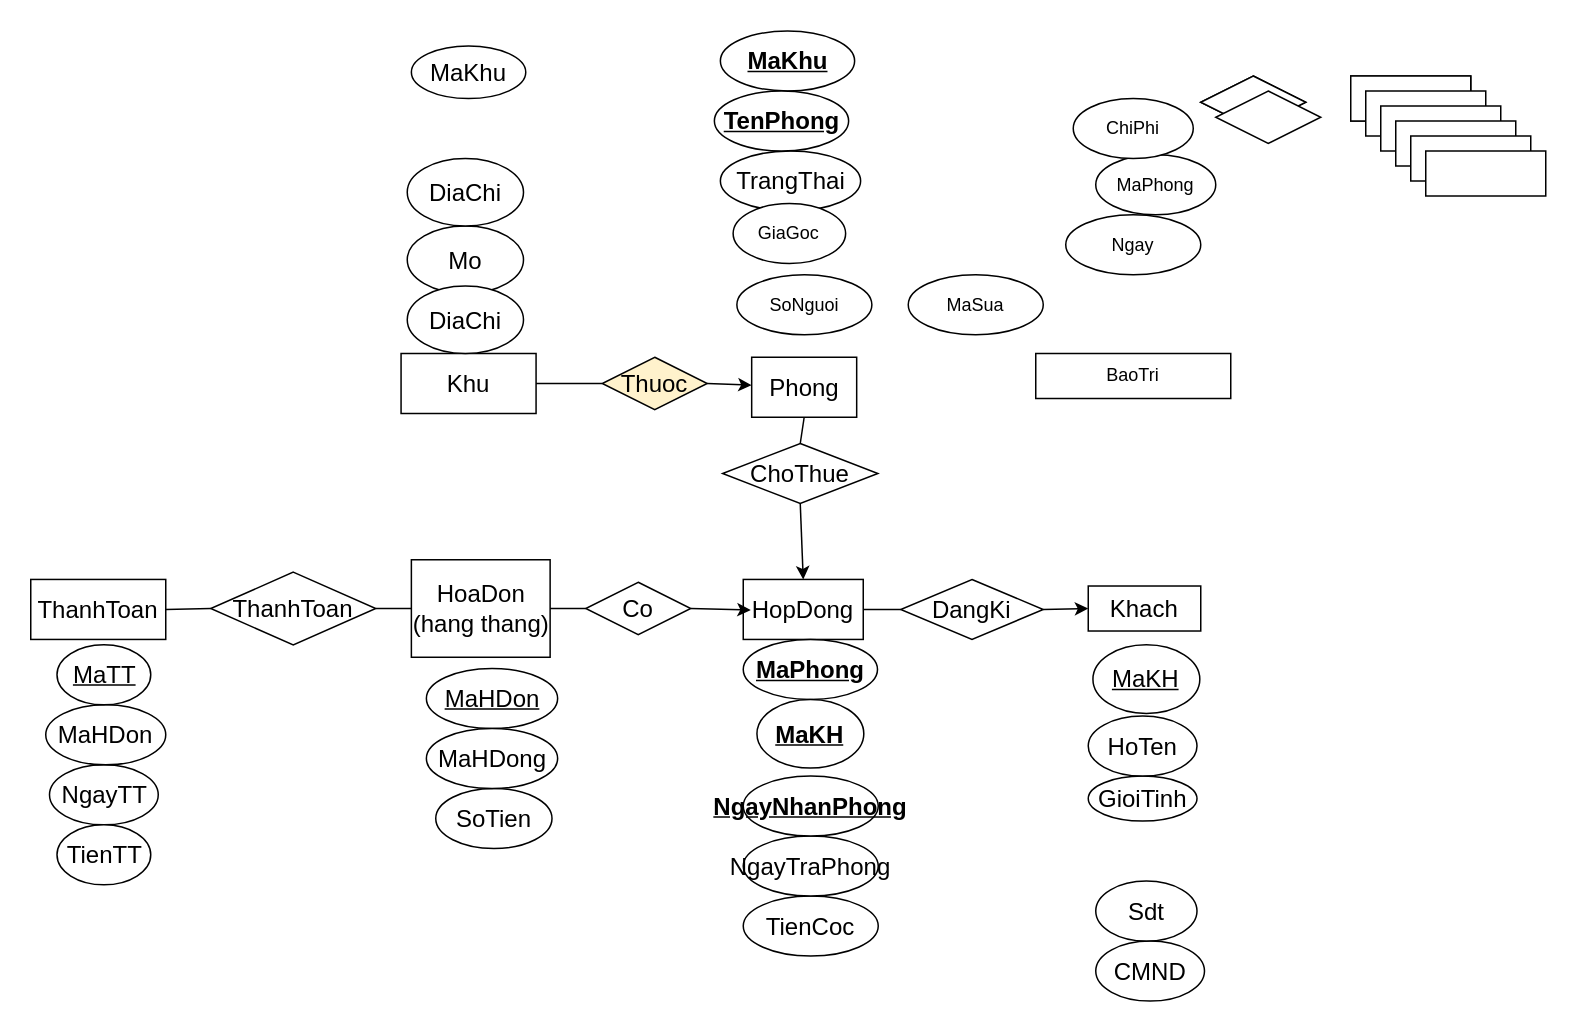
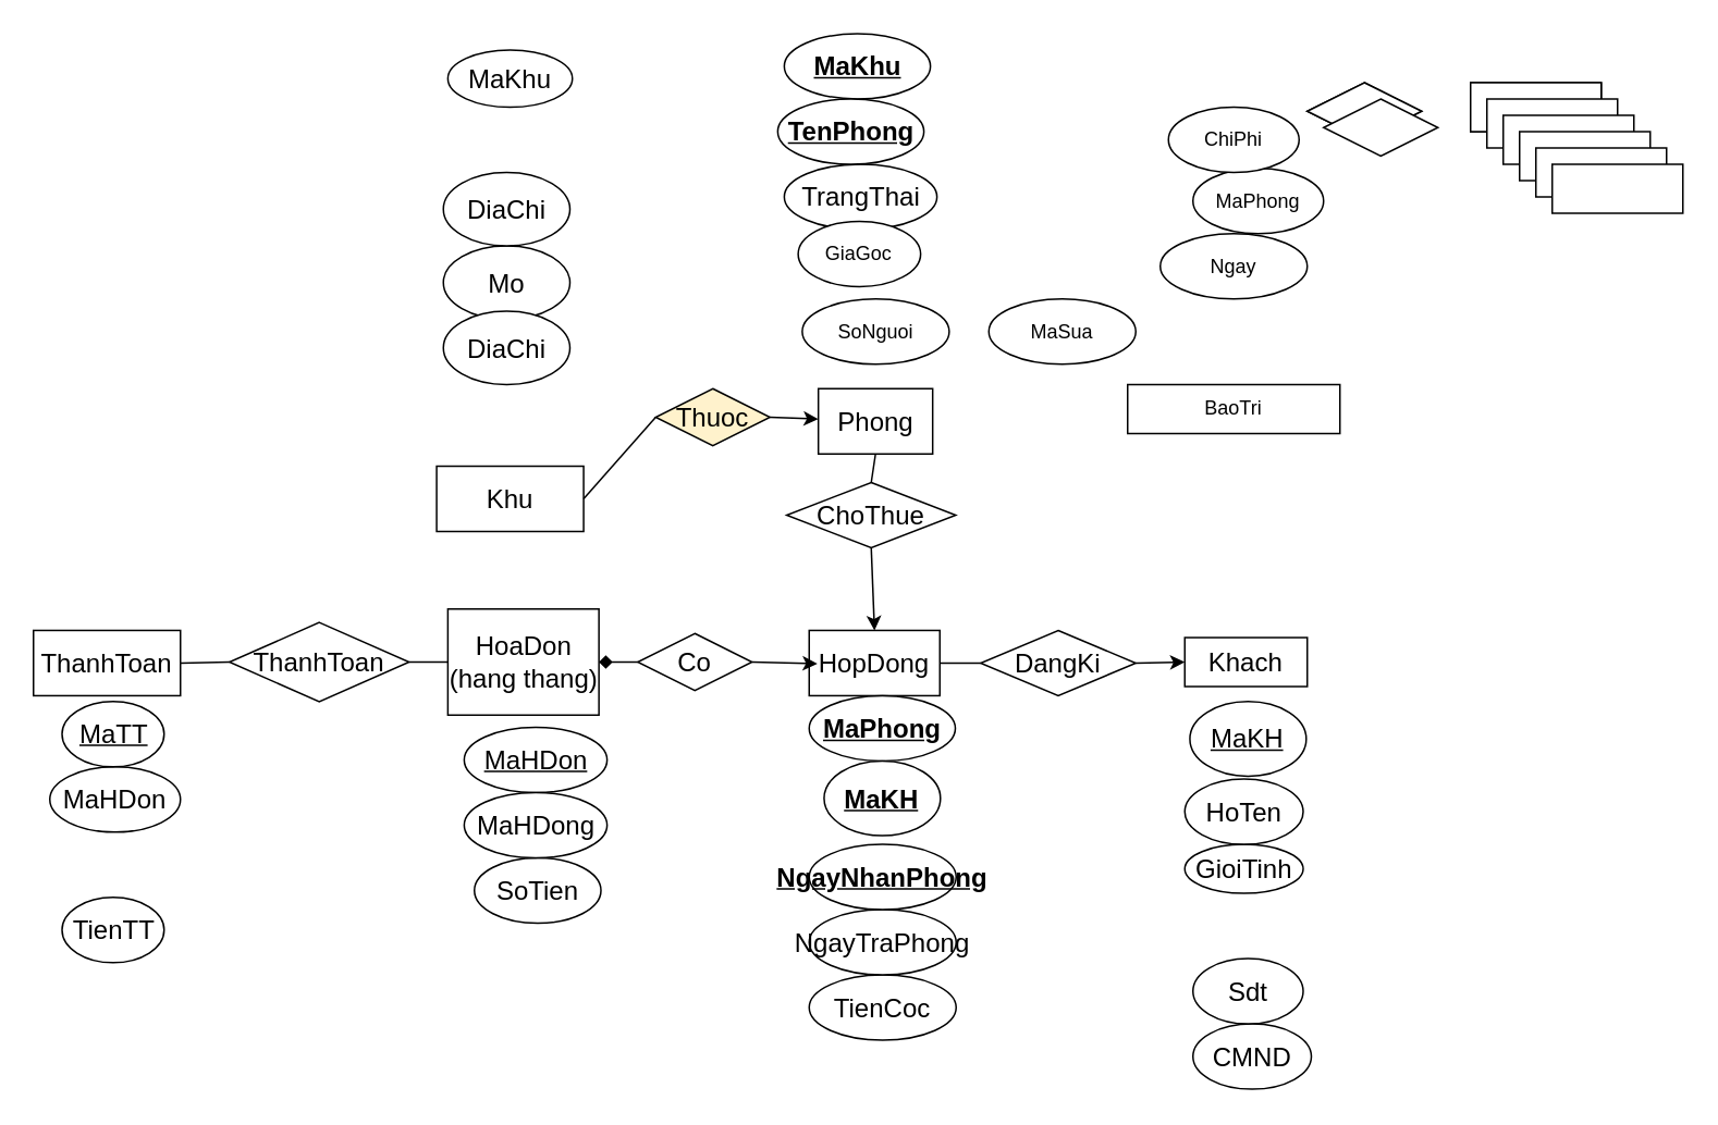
  <mxCell id="0" />
  <mxCell id="1" parent="0" />
  <mxCell id="2" value="Phong" style="rounded=0;whiteSpace=wrap;html=1;fontSize=16;" parent="1" vertex="1"><mxGeometry x="500.62" y="237.5" width="70" height="40" as="geometry" /></mxCell>
- <mxCell id="3" value="Khu" style="rounded=0;whiteSpace=wrap;html=1;fontSize=16;" parent="1" vertex="1"><mxGeometry x="266.88" y="235" width="90" height="40" as="geometry" /></mxCell>
+ <mxCell id="3" value="Khu" style="rounded=0;whiteSpace=wrap;html=1;fontSize=16;" parent="1" vertex="1"><mxGeometry x="266.88" y="285" width="90" height="40" as="geometry" /></mxCell>
  <mxCell id="4" value="Khach" style="rounded=0;whiteSpace=wrap;html=1;fontSize=16;" parent="1" vertex="1"><mxGeometry x="725" y="390.01" width="75" height="30" as="geometry" /></mxCell>
  <mxCell id="5" value="&lt;div style=&quot;font-size: 16px;&quot;&gt;HoaDon&lt;/div&gt;&lt;div style=&quot;font-size: 16px;&quot;&gt;(hang thang)&lt;br style=&quot;font-size: 16px;&quot;&gt;&lt;/div&gt;" style="rounded=0;whiteSpace=wrap;html=1;fontSize=16;" parent="1" vertex="1"><mxGeometry x="273.75" y="372.51" width="92.5" height="65" as="geometry" /></mxCell>
  <mxCell id="6" value="&lt;span style=&quot;font-size: 16px&quot;&gt;CMND&lt;/span&gt;" style="ellipse;whiteSpace=wrap;html=1;fontSize=16;" parent="1" vertex="1"><mxGeometry x="730" y="626.73" width="72.5" height="40" as="geometry" /></mxCell>
  <mxCell id="7" value="&lt;div style=&quot;font-size: 16px;&quot;&gt;TrangThai&lt;/div&gt;" style="ellipse;whiteSpace=wrap;html=1;fontSize=16;" parent="1" vertex="1"><mxGeometry x="479.75" y="100" width="93.5" height="40" as="geometry" /></mxCell>
  <mxCell id="8" value="MaKhu" style="ellipse;whiteSpace=wrap;html=1;fontSize=16;fontStyle=5" parent="1" vertex="1"><mxGeometry x="479.75" y="20" width="89.5" height="40" as="geometry" /></mxCell>
  <mxCell id="9" value="TenPhong" style="ellipse;whiteSpace=wrap;html=1;fontSize=16;fontStyle=5" parent="1" vertex="1"><mxGeometry x="475.75" y="60" width="89.5" height="40" as="geometry" /></mxCell>
  <mxCell id="10" value="Mo" style="ellipse;whiteSpace=wrap;html=1;fontSize=16;fontStyle=0" parent="1" vertex="1"><mxGeometry x="271" y="150" width="77.5" height="45" as="geometry" /></mxCell>
  <mxCell id="11" value="MaKhu" style="ellipse;whiteSpace=wrap;html=1;fontSize=16;fontStyle=0" parent="1" vertex="1"><mxGeometry x="273.75" y="30" width="76.25" height="35" as="geometry" /></mxCell>
  <mxCell id="12" value="GioiTinh" style="ellipse;whiteSpace=wrap;html=1;fontSize=16;" parent="1" vertex="1"><mxGeometry x="725" y="516.73" width="72.5" height="30" as="geometry" /></mxCell>
  <mxCell id="13" value="HoTen" style="ellipse;whiteSpace=wrap;html=1;fontSize=16;" parent="1" vertex="1"><mxGeometry x="725" y="476.73" width="72.5" height="40" as="geometry" /></mxCell>
  <mxCell id="14" value="MaPhong" style="ellipse;whiteSpace=wrap;html=1;" parent="1" vertex="1"><mxGeometry x="730" y="102.5" width="80" height="40" as="geometry" /></mxCell>
  <mxCell id="15" value="Sdt" style="ellipse;whiteSpace=wrap;html=1;fontSize=16;" parent="1" vertex="1"><mxGeometry x="730" y="586.73" width="67.5" height="40" as="geometry" /></mxCell>
  <mxCell id="16" value="" style="rounded=0;whiteSpace=wrap;html=1;" parent="1" vertex="1"><mxGeometry x="900" y="50" width="80" height="30" as="geometry" /></mxCell>
  <mxCell id="17" value="" style="rounded=0;whiteSpace=wrap;html=1;" parent="1" vertex="1"><mxGeometry x="900" y="50" width="80" height="30" as="geometry" /></mxCell>
  <mxCell id="18" value="" style="rounded=0;whiteSpace=wrap;html=1;" parent="1" vertex="1"><mxGeometry x="910" y="60" width="80" height="30" as="geometry" /></mxCell>
  <mxCell id="19" value="" style="rounded=0;whiteSpace=wrap;html=1;" parent="1" vertex="1"><mxGeometry x="920" y="70" width="80" height="30" as="geometry" /></mxCell>
  <mxCell id="20" value="" style="rounded=0;whiteSpace=wrap;html=1;" parent="1" vertex="1"><mxGeometry x="930" y="80" width="80" height="30" as="geometry" /></mxCell>
  <mxCell id="21" value="" style="rounded=0;whiteSpace=wrap;html=1;" parent="1" vertex="1"><mxGeometry x="940" y="90" width="80" height="30" as="geometry" /></mxCell>
  <mxCell id="22" value="" style="rounded=0;whiteSpace=wrap;html=1;" parent="1" vertex="1"><mxGeometry x="950" y="100" width="80" height="30" as="geometry" /></mxCell>
  <mxCell id="23" value="BaoTri" style="rounded=0;whiteSpace=wrap;html=1;" parent="1" vertex="1"><mxGeometry x="690" y="235" width="130" height="30" as="geometry" /></mxCell>
  <mxCell id="24" value="&lt;div style=&quot;font-size: 16px;&quot;&gt;ThanhToan&lt;/div&gt;" style="rounded=0;whiteSpace=wrap;html=1;fontSize=16;" parent="1" vertex="1"><mxGeometry x="20" y="385.63" width="90" height="40" as="geometry" /></mxCell>
  <mxCell id="25" value="HopDong" style="rounded=0;whiteSpace=wrap;html=1;fontSize=16;" parent="1" vertex="1"><mxGeometry x="495" y="385.63" width="80" height="40" as="geometry" /></mxCell>
  <mxCell id="26" value="" style="rhombus;whiteSpace=wrap;html=1;" parent="1" vertex="1"><mxGeometry x="800" y="50" width="70" height="35" as="geometry" /></mxCell>
  <mxCell id="27" value="" style="rhombus;whiteSpace=wrap;html=1;" parent="1" vertex="1"><mxGeometry x="800" y="50" width="70" height="35" as="geometry" /></mxCell>
  <mxCell id="28" value="" style="rhombus;whiteSpace=wrap;html=1;" parent="1" vertex="1"><mxGeometry x="810" y="60" width="70" height="35" as="geometry" /></mxCell>
  <mxCell id="29" value="Co" style="rhombus;whiteSpace=wrap;html=1;fontSize=16;" parent="1" vertex="1"><mxGeometry x="390" y="387.51" width="70" height="35" as="geometry" /></mxCell>
  <mxCell id="30" value="ChoThue" style="rhombus;whiteSpace=wrap;html=1;fontSize=16;" parent="1" vertex="1"><mxGeometry x="481.25" y="295" width="103.5" height="40" as="geometry" /></mxCell>
  <mxCell id="31" value="DangKi" style="rhombus;whiteSpace=wrap;html=1;fontSize=16;" parent="1" vertex="1"><mxGeometry x="600" y="385.63" width="95" height="40" as="geometry" /></mxCell>
  <mxCell id="32" value="&lt;u style=&quot;font-size: 16px;&quot;&gt;MaHDon&lt;/u&gt;" style="ellipse;whiteSpace=wrap;html=1;fontSize=16;" parent="1" vertex="1"><mxGeometry x="283.75" y="445" width="87.5" height="40" as="geometry" /></mxCell>
- <mxCell id="33" value="NgayTT" style="ellipse;whiteSpace=wrap;html=1;fontSize=16;" parent="1" vertex="1"><mxGeometry x="32.5" y="509.24" width="72.5" height="40" as="geometry" /></mxCell>
  <mxCell id="34" value="SoTien" style="ellipse;whiteSpace=wrap;html=1;fontSize=16;" parent="1" vertex="1"><mxGeometry x="290" y="525" width="77.5" height="40" as="geometry" /></mxCell>
  <mxCell id="35" value="MaHDong" style="ellipse;whiteSpace=wrap;html=1;fontSize=16;" parent="1" vertex="1"><mxGeometry x="283.75" y="485" width="87.5" height="40" as="geometry" /></mxCell>
  <mxCell id="36" value="MaHDon" style="ellipse;whiteSpace=wrap;html=1;fontSize=16;" parent="1" vertex="1"><mxGeometry x="30" y="469.24" width="80" height="40" as="geometry" /></mxCell>
  <mxCell id="37" value="TienTT" style="ellipse;whiteSpace=wrap;html=1;fontSize=16;" parent="1" vertex="1"><mxGeometry x="37.5" y="549.24" width="62.5" height="40" as="geometry" /></mxCell>
  <mxCell id="38" value="&lt;u style=&quot;font-size: 16px;&quot;&gt;MaTT&lt;/u&gt;" style="ellipse;whiteSpace=wrap;html=1;fontSize=16;" parent="1" vertex="1"><mxGeometry x="37.5" y="429.24" width="62.5" height="40" as="geometry" /></mxCell>
  <mxCell id="39" value="" style="endArrow=none;html=1;entryX=1;entryY=0.5;entryDx=0;entryDy=0;exitX=0;exitY=0.5;exitDx=0;exitDy=0;fontSize=16;" parent="1" source="40" target="24" edge="1"><mxGeometry width="50" height="50" relative="1" as="geometry"><mxPoint x="152.5" y="405.625" as="sourcePoint" /><mxPoint x="587.5" y="345" as="targetPoint" /></mxGeometry></mxCell>
  <mxCell id="40" value="ThanhToan" style="rhombus;whiteSpace=wrap;html=1;fontSize=16;" parent="1" vertex="1"><mxGeometry x="140" y="380.79" width="110" height="48.45" as="geometry" /></mxCell>
  <mxCell id="41" value="" style="endArrow=none;html=1;entryX=1;entryY=0.5;entryDx=0;entryDy=0;exitX=0;exitY=0.5;exitDx=0;exitDy=0;fontSize=16;" parent="1" source="5" target="40" edge="1"><mxGeometry width="50" height="50" relative="1" as="geometry"><mxPoint x="287.5" y="400" as="sourcePoint" /><mxPoint x="137.5" y="405" as="targetPoint" /></mxGeometry></mxCell>
- <mxCell id="42" value="" style="endArrow=none;html=1;exitX=0;exitY=0.5;exitDx=0;exitDy=0;fontSize=16;" parent="1" source="29" target="5" edge="1"><mxGeometry width="50" height="50" relative="1" as="geometry"><mxPoint x="490" y="395" as="sourcePoint" /><mxPoint x="540" y="345" as="targetPoint" /></mxGeometry></mxCell>
+ <mxCell id="42" value="" style="endArrow=diamond;html=1;exitX=0;exitY=0.5;exitDx=0;exitDy=0;fontSize=16;" parent="1" source="29" target="5" edge="1"><mxGeometry width="50" height="50" relative="1" as="geometry"><mxPoint x="490" y="395" as="sourcePoint" /><mxPoint x="540" y="345" as="targetPoint" /></mxGeometry></mxCell>
  <mxCell id="43" value="" style="endArrow=classic;html=1;exitX=1;exitY=0.5;exitDx=0;exitDy=0;fontSize=16;" parent="1" source="29" edge="1"><mxGeometry width="50" height="50" relative="1" as="geometry"><mxPoint x="490" y="395" as="sourcePoint" /><mxPoint x="500" y="406" as="targetPoint" /></mxGeometry></mxCell>
  <mxCell id="44" value="" style="endArrow=classic;html=1;entryX=0;entryY=0.5;entryDx=0;entryDy=0;exitX=1;exitY=0.5;exitDx=0;exitDy=0;fontSize=16;" parent="1" source="31" target="4" edge="1"><mxGeometry width="50" height="50" relative="1" as="geometry"><mxPoint x="455" y="395" as="sourcePoint" /><mxPoint x="505" y="345" as="targetPoint" /></mxGeometry></mxCell>
  <mxCell id="45" value="" style="endArrow=none;html=1;entryX=0.5;entryY=1;entryDx=0;entryDy=0;exitX=0.5;exitY=0;exitDx=0;exitDy=0;fontSize=16;" parent="1" source="30" target="2" edge="1"><mxGeometry width="50" height="50" relative="1" as="geometry"><mxPoint x="533.5" y="235" as="sourcePoint" /><mxPoint x="540" y="255" as="targetPoint" /></mxGeometry></mxCell>
  <mxCell id="46" value="" style="endArrow=classic;html=1;entryX=0.5;entryY=0;entryDx=0;entryDy=0;exitX=0.5;exitY=1;exitDx=0;exitDy=0;fontSize=16;" parent="1" source="30" target="25" edge="1"><mxGeometry width="50" height="50" relative="1" as="geometry"><mxPoint x="490" y="395" as="sourcePoint" /><mxPoint x="540" y="345" as="targetPoint" /></mxGeometry></mxCell>
  <mxCell id="47" value="Thuoc" style="rhombus;whiteSpace=wrap;html=1;fontSize=16;fillColor=#fff2cc;" parent="1" vertex="1"><mxGeometry x="401" y="237.5" width="70" height="35" as="geometry" /></mxCell>
  <mxCell id="48" value="" style="endArrow=none;html=1;entryX=0;entryY=0.5;entryDx=0;entryDy=0;exitX=1;exitY=0.5;exitDx=0;exitDy=0;fontSize=16;" parent="1" source="3" target="47" edge="1"><mxGeometry width="50" height="50" relative="1" as="geometry"><mxPoint x="211" y="195" as="sourcePoint" /><mxPoint x="498.5" y="195" as="targetPoint" /></mxGeometry></mxCell>
  <mxCell id="49" value="Ngay" style="ellipse;whiteSpace=wrap;html=1;" parent="1" vertex="1"><mxGeometry x="710" y="142.5" width="90" height="40" as="geometry" /></mxCell>
  <mxCell id="50" value="MaSua" style="ellipse;whiteSpace=wrap;html=1;" parent="1" vertex="1"><mxGeometry x="605" y="182.5" width="90" height="40" as="geometry" /></mxCell>
  <mxCell id="51" value="GiaGoc" style="ellipse;whiteSpace=wrap;html=1;" parent="1" vertex="1"><mxGeometry x="488.25" y="135" width="75" height="40" as="geometry" /></mxCell>
  <mxCell id="52" value="&lt;u&gt;&lt;font style=&quot;font-size: 16px&quot;&gt;MaKH&lt;/font&gt;&lt;/u&gt;" style="ellipse;whiteSpace=wrap;html=1;" parent="1" vertex="1"><mxGeometry x="728.13" y="429.24" width="71.25" height="45.76" as="geometry" /></mxCell>
  <mxCell id="53" value="" style="endArrow=none;html=1;entryX=0;entryY=0.5;entryDx=0;entryDy=0;" parent="1" source="25" target="31" edge="1"><mxGeometry width="50" height="50" relative="1" as="geometry"><mxPoint x="490" y="445" as="sourcePoint" /><mxPoint x="540" y="395" as="targetPoint" /></mxGeometry></mxCell>
  <mxCell id="54" value="" style="endArrow=classic;html=1;exitX=1;exitY=0.5;exitDx=0;exitDy=0;" parent="1" source="47" target="2" edge="1"><mxGeometry width="50" height="50" relative="1" as="geometry"><mxPoint x="490" y="295" as="sourcePoint" /><mxPoint x="540" y="245" as="targetPoint" /></mxGeometry></mxCell>
  <mxCell id="55" value="ChiPhi" style="ellipse;whiteSpace=wrap;html=1;" parent="1" vertex="1"><mxGeometry x="715" y="65" width="80" height="40" as="geometry" /></mxCell>
  <mxCell id="56" value="DiaChi" style="ellipse;whiteSpace=wrap;html=1;fontSize=16;fontStyle=0" parent="1" vertex="1"><mxGeometry x="271" y="105" width="77.5" height="45" as="geometry" /></mxCell>
  <mxCell id="57" value="DiaChi" style="ellipse;whiteSpace=wrap;html=1;fontSize=16;fontStyle=0" parent="1" vertex="1"><mxGeometry x="271" y="190" width="77.5" height="45" as="geometry" /></mxCell>
  <mxCell id="58" value="SoNguoi" style="ellipse;whiteSpace=wrap;html=1;" parent="1" vertex="1"><mxGeometry x="490.75" y="182.5" width="90" height="40" as="geometry" /></mxCell>
  <mxCell id="59" value="TienCoc" style="ellipse;whiteSpace=wrap;html=1;fontSize=16;" parent="1" vertex="1"><mxGeometry x="495" y="596.73" width="90" height="40" as="geometry" /></mxCell>
  <mxCell id="60" value="NgayTraPhong" style="ellipse;whiteSpace=wrap;html=1;fontSize=16;" parent="1" vertex="1"><mxGeometry x="495" y="556.73" width="90" height="40" as="geometry" /></mxCell>
  <mxCell id="61" value="NgayNhanPhong" style="ellipse;whiteSpace=wrap;html=1;fontSize=16;fontStyle=5" parent="1" vertex="1"><mxGeometry x="495" y="516.73" width="90" height="40" as="geometry" /></mxCell>
  <mxCell id="62" value="&lt;span style=&quot;font-size: 16px&quot;&gt;MaPhong&lt;/span&gt;" style="ellipse;whiteSpace=wrap;html=1;fontSize=16;fontStyle=5" parent="1" vertex="1"><mxGeometry x="495" y="425.63" width="89.5" height="40" as="geometry" /></mxCell>
  <mxCell id="63" value="&lt;font style=&quot;font-size: 16px&quot;&gt;MaKH&lt;/font&gt;" style="ellipse;whiteSpace=wrap;html=1;fontStyle=5" parent="1" vertex="1"><mxGeometry x="504.12" y="465.63" width="71.25" height="45.76" as="geometry" /></mxCell>
